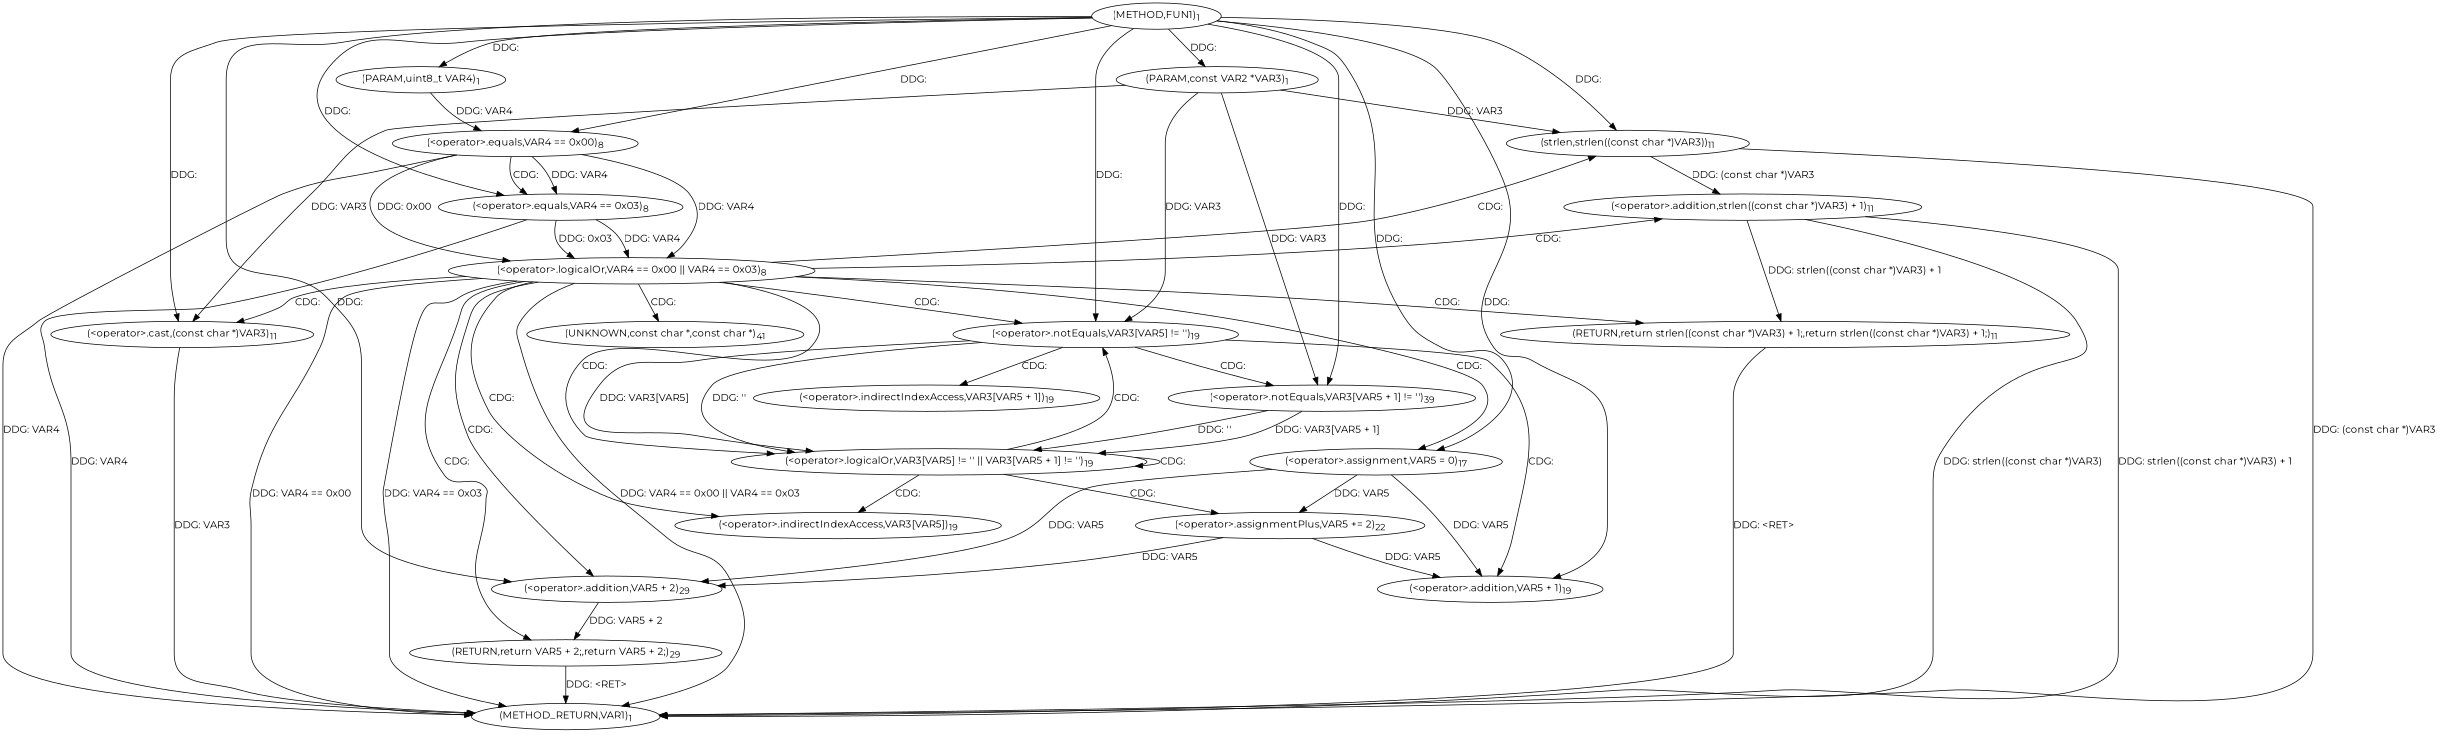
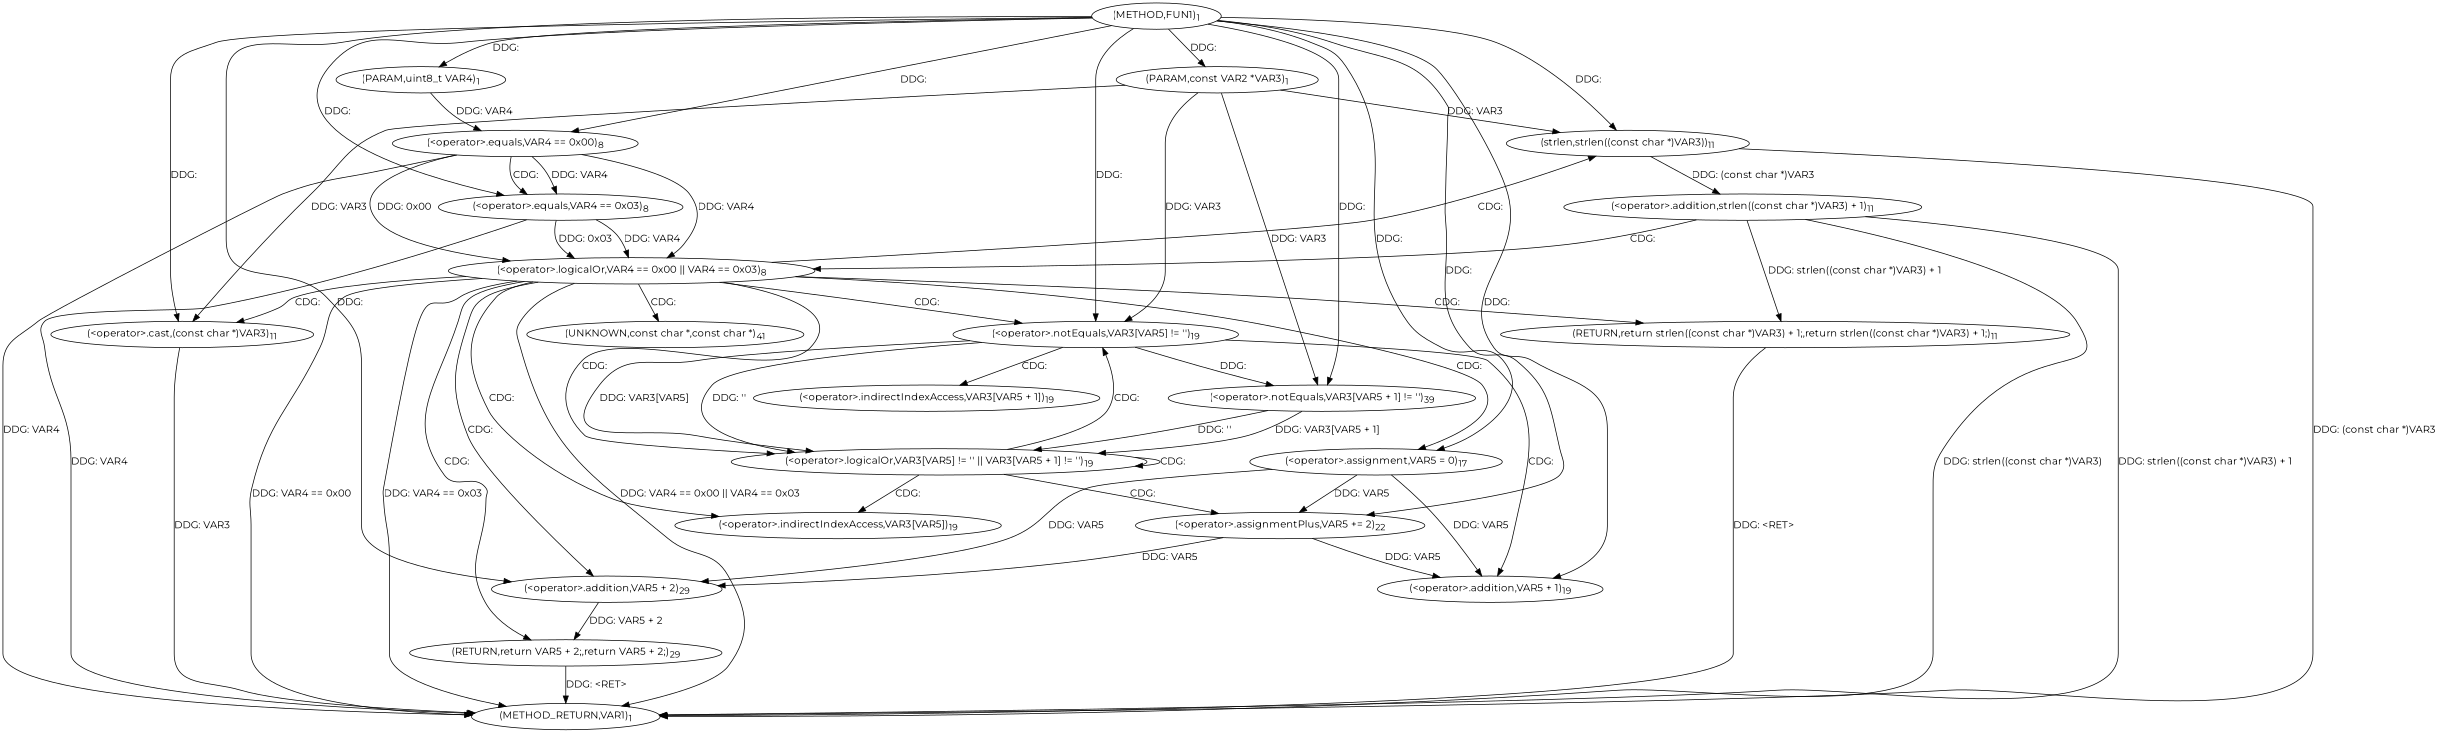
  digraph {
    fontname=Montserrat
    node [fontname=Montserrat]
    edge [fontname=Montserrat]
    n1 [label=<(METHOD,FUN1)<SUB>1</SUB>>]
    n2 [label=<(PARAM,const VAR2 *VAR3)<SUB>1</SUB>>]
    n3 [label=<(PARAM,uint8_t VAR4)<SUB>1</SUB>>]
    n4 [label=<(&lt;operator&gt;.assignment,VAR5 = 0)<SUB>17</SUB>>]
    n5 [label=<(&lt;operator&gt;.addition,VAR5 + 2)<SUB>29</SUB>>]
    n6 [label=<(&lt;operator&gt;.assignmentPlus,VAR5 += 2)<SUB>22</SUB>>]
    n7 [label=<(&lt;operator&gt;.equals,VAR4 == 0x00)<SUB>8</SUB>>]
    n8 [label=<(&lt;operator&gt;.equals,VAR4 == 0x03)<SUB>8</SUB>>]
    n9 [label=<(&lt;operator&gt;.notEquals,VAR3[VAR5] != '')<SUB>19</SUB>>]
    n10 [label=<(&lt;operator&gt;.notEquals,VAR3[VAR5 + 1] != '')<SUB>39</SUB>>]
    n11 [label=<(strlen,strlen((const char *)VAR3))<SUB>11</SUB>>]
    n12 [label=<(&lt;operator&gt;.addition,VAR5 + 1)<SUB>19</SUB>>]
    n13 [label=<(&lt;operator&gt;.cast,(const char *)VAR3)<SUB>11</SUB>>]
    n14 [label=<(RETURN,return VAR5 + 2;,return VAR5 + 2;)<SUB>29</SUB>>]
    n15 [label=<(METHOD_RETURN,VAR1)<SUB>1</SUB>>]
    n16 [label=<(&lt;operator&gt;.logicalOr,VAR4 == 0x00 || VAR4 == 0x03)<SUB>8</SUB>>]
    n17 [label=<(&lt;operator&gt;.addition,strlen((const char *)VAR3) + 1)<SUB>11</SUB>>]
    n18 [label=<(RETURN,return strlen((const char *)VAR3) + 1;,return strlen((const char *)VAR3) + 1;)<SUB>11</SUB>>]
    n19 [label=<(&lt;operator&gt;.logicalOr,VAR3[VAR5] != '' || VAR3[VAR5 + 1] != '')<SUB>19</SUB>>]
    n20 [label=<(&lt;operator&gt;.indirectIndexAccess,VAR3[VAR5 + 1])<SUB>19</SUB>>]
    n21 [label=<(&lt;operator&gt;.indirectIndexAccess,VAR3[VAR5])<SUB>19</SUB>>]
    n22 [label=<(UNKNOWN,const char *,const char *)<SUB>41</SUB>>]
    n1 -> n2 [label="DDG: "]
    n1 -> n3 [label="DDG: "]
    n1 -> n4 [label="DDG: "]
    n1 -> n5 [label="DDG: "]
+   n1 -> n6 [label="DDG: "]
    n1 -> n7 [label="DDG: "]
    n1 -> n8 [label="DDG: "]
    n1 -> n9 [label="DDG: "]
    n1 -> n10 [label="DDG: "]
    n1 -> n11 [label="DDG: "]
    n1 -> n12 [label="DDG: "]
    n1 -> n13 [label="DDG: "]
    n2 -> n9 [label="DDG: VAR3"]
    n2 -> n10 [label="DDG: VAR3"]
    n2 -> n11 [label="DDG: VAR3"]
    n2 -> n13 [label="DDG: VAR3"]
    n3 -> n7 [label="DDG: VAR4"]
    n4 -> n5 [label="DDG: VAR5"]
    n4 -> n6 [label="DDG: VAR5"]
    n4 -> n12 [label="DDG: VAR5"]
    n5 -> n14 [label="DDG: VAR5 + 2"]
    n6 -> n5 [label="DDG: VAR5"]
    n6 -> n12 [label="DDG: VAR5"]
    n7 -> n8 [label="DDG: VAR4"]
    n7 -> n8 [label="CDG: "]
    n7 -> n15 [label="DDG: VAR4"]
    n7 -> n16 [label="DDG: VAR4"]
    n7 -> n16 [label="DDG: 0x00"]
    n8 -> n15 [label="DDG: VAR4"]
    n8 -> n16 [label="DDG: VAR4"]
    n8 -> n16 [label="DDG: 0x03"]
-   n9 -> n10 [label="CDG: "]
+   n9 -> n10 [label="DDG: "]
    n9 -> n12 [label="CDG: "]
    n9 -> n19 [label="DDG: VAR3[VAR5]"]
    n9 -> n19 [label="DDG: ''"]
    n9 -> n20 [label="CDG: "]
    n10 -> n19 [label="DDG: VAR3[VAR5 + 1]"]
    n10 -> n19 [label="DDG: ''"]
    n11 -> n15 [label="DDG: (const char *)VAR3"]
    n11 -> n17 [label="DDG: (const char *)VAR3"]
    n13 -> n15 [label="DDG: VAR3"]
    n14 -> n15 [label="DDG: &lt;RET&gt;"]
    n16 -> n4 [label="CDG: "]
    n16 -> n5 [label="CDG: "]
    n16 -> n9 [label="CDG: "]
    n16 -> n11 [label="CDG: "]
    n16 -> n13 [label="CDG: "]
    n16 -> n14 [label="CDG: "]
    n16 -> n15 [label="DDG: VAR4 == 0x00"]
    n16 -> n15 [label="DDG: VAR4 == 0x03"]
    n16 -> n15 [label="DDG: VAR4 == 0x00 || VAR4 == 0x03"]
-   n16 -> n17 [label="CDG: "]
+   n17 -> n16 [label="CDG: "]
    n16 -> n18 [label="CDG: "]
    n16 -> n19 [label="CDG: "]
    n16 -> n21 [label="CDG: "]
    n16 -> n22 [label="CDG: "]
    n17 -> n15 [label="DDG: strlen((const char *)VAR3)"]
    n17 -> n15 [label="DDG: strlen((const char *)VAR3) + 1"]
    n17 -> n18 [label="DDG: strlen((const char *)VAR3) + 1"]
    n18 -> n15 [label="DDG: &lt;RET&gt;"]
    n19 -> n6 [label="CDG: "]
    n19 -> n9 [label="CDG: "]
    n19 -> n19 [label="CDG: "]
    n19 -> n21 [label="CDG: "]
  }
